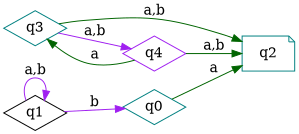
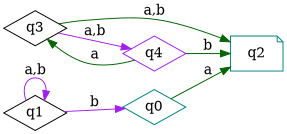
  digraph {
    rankdir=LR
    node [color=teal shape=diamond]
    edge [color=darkgreen]
    q2 [shape=note]
-   q3
+   q3 [color=black]
    q4 [color=purple]
    q0
    q1 [color=black]
    q3 -> q2 [label="a,b"]
    q3 -> q4 [color=purple label="a,b"]
-   q4 -> q2 [label="a,b"]
+   q4 -> q2 [label=b]
    q4 -> q3 [label=a]
    q0 -> q2 [label=a]
    q1 -> q0 [color=purple label=b]
    q1 -> q1 [color=purple label="a,b"]
  }
